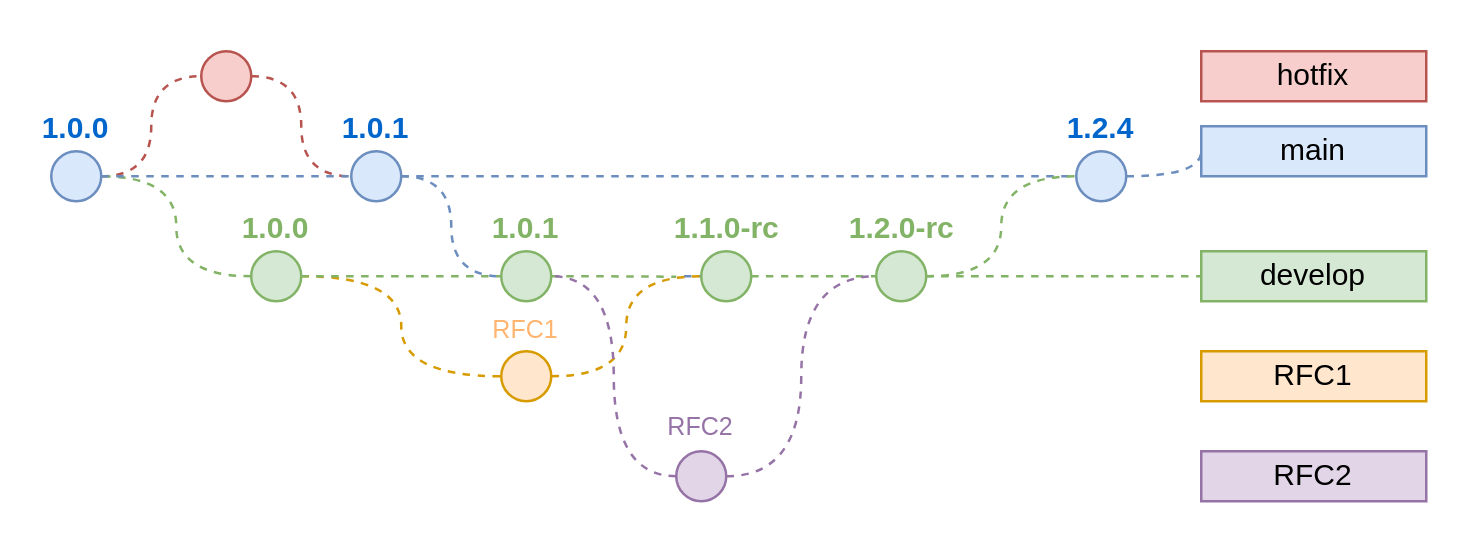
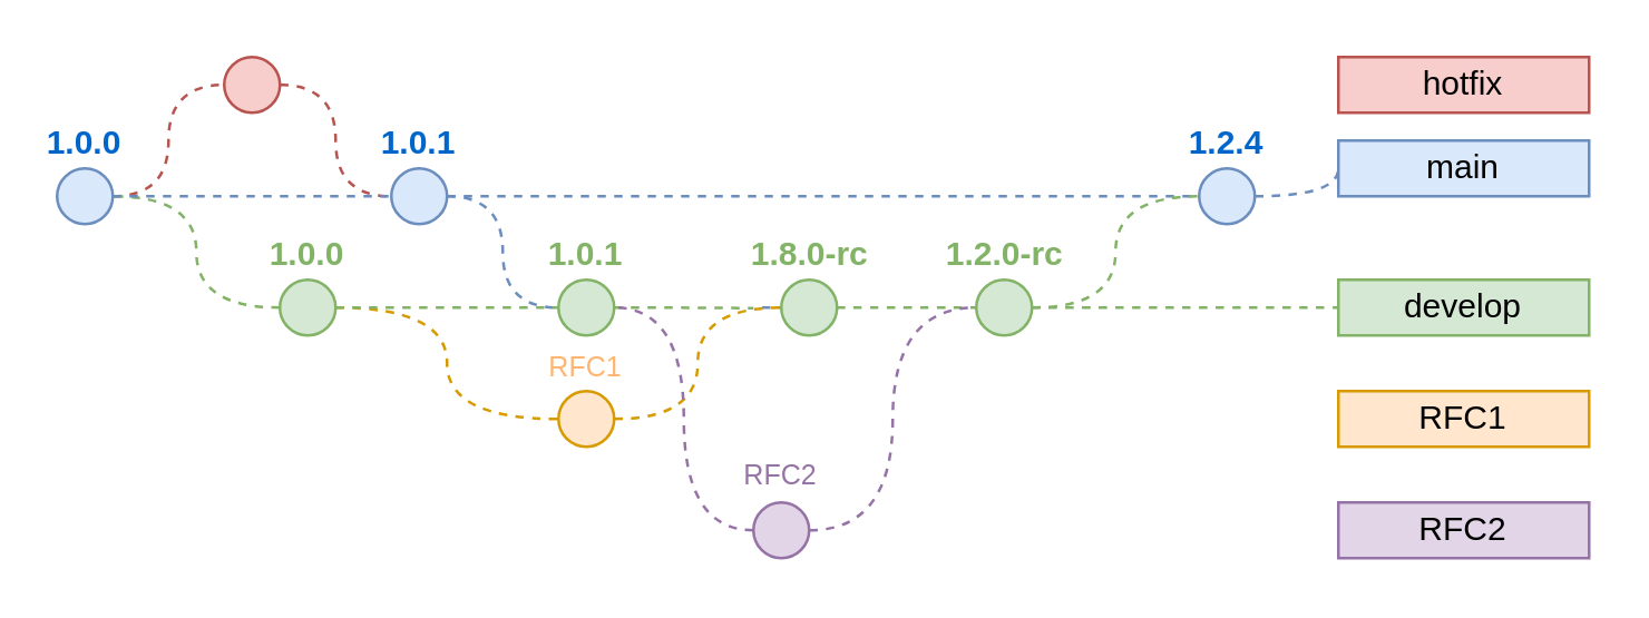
  <mxCell id="0" />
  <mxCell id="1" parent="0" />
  <mxCell id="2" style="edgeStyle=orthogonalEdgeStyle;curved=1;orthogonalLoop=1;jettySize=auto;html=1;exitX=1;exitY=0.5;exitDx=0;exitDy=0;entryX=0;entryY=0.5;entryDx=0;entryDy=0;dashed=1;endArrow=none;strokeColor=#B85450;fillColor=#dae8fc;" edge="1" parent="1" source="3" target="19"><mxGeometry relative="1" as="geometry" /></mxCell>
  <mxCell id="3" value="1.0.0" style="ellipse;whiteSpace=wrap;html=1;aspect=fixed;fillColor=#dae8fc;strokeColor=#6c8ebf;fontStyle=1;labelPosition=center;verticalLabelPosition=top;align=center;verticalAlign=bottom;fontColor=#0066CC;" vertex="1" parent="1"><mxGeometry x="20" y="60" width="20" height="20" as="geometry" /></mxCell>
  <mxCell id="4" value="main" style="text;html=1;strokeColor=#6c8ebf;fillColor=#dae8fc;align=center;verticalAlign=middle;whiteSpace=wrap;rounded=0;" vertex="1" parent="1"><mxGeometry x="480" y="50" width="90" height="20" as="geometry" /></mxCell>
  <mxCell id="5" value="hotfix" style="text;html=1;strokeColor=#b85450;fillColor=#f8cecc;align=center;verticalAlign=middle;whiteSpace=wrap;rounded=0;" vertex="1" parent="1"><mxGeometry x="480" y="20" width="90" height="20" as="geometry" /></mxCell>
  <mxCell id="6" value="develop" style="text;html=1;strokeColor=#82b366;fillColor=#d5e8d4;align=center;verticalAlign=middle;whiteSpace=wrap;rounded=0;" vertex="1" parent="1"><mxGeometry x="480" y="100" width="90" height="20" as="geometry" /></mxCell>
  <mxCell id="7" value="RFC1" style="text;html=1;strokeColor=#d79b00;fillColor=#ffe6cc;align=center;verticalAlign=middle;whiteSpace=wrap;rounded=0;fontSize=12;" vertex="1" parent="1"><mxGeometry x="480" y="140" width="90" height="20" as="geometry" /></mxCell>
  <mxCell id="8" value="RFC2" style="text;html=1;strokeColor=#9673a6;fillColor=#e1d5e7;align=center;verticalAlign=middle;whiteSpace=wrap;rounded=0;" vertex="1" parent="1"><mxGeometry x="480" y="180" width="90" height="20" as="geometry" /></mxCell>
  <mxCell id="9" style="edgeStyle=orthogonalEdgeStyle;orthogonalLoop=1;jettySize=auto;html=1;exitX=0;exitY=0.5;exitDx=0;exitDy=0;dashed=1;endArrow=none;strokeColor=#82B366;fillColor=#dae8fc;entryX=1;entryY=0.5;entryDx=0;entryDy=0;curved=1;" edge="1" parent="1" source="12" target="3"><mxGeometry relative="1" as="geometry"><mxPoint x="50" y="100" as="targetPoint" /></mxGeometry></mxCell>
  <mxCell id="10" style="edgeStyle=orthogonalEdgeStyle;orthogonalLoop=1;jettySize=auto;html=1;exitX=1;exitY=0.5;exitDx=0;exitDy=0;entryX=0;entryY=0.5;entryDx=0;entryDy=0;dashed=1;endArrow=none;strokeColor=#D79B00;fillColor=#dae8fc;curved=1;" edge="1" parent="1" source="12" target="17"><mxGeometry relative="1" as="geometry" /></mxCell>
  <mxCell id="11" style="edgeStyle=orthogonalEdgeStyle;curved=1;orthogonalLoop=1;jettySize=auto;html=1;exitX=1;exitY=0.5;exitDx=0;exitDy=0;dashed=1;endArrow=none;strokeColor=#82B366;fillColor=#dae8fc;startArrow=none;" edge="1" parent="1" source="33"><mxGeometry relative="1" as="geometry"><mxPoint x="270" y="110.207" as="targetPoint" /></mxGeometry></mxCell>
  <mxCell id="12" value="1.0.0" style="ellipse;whiteSpace=wrap;html=1;aspect=fixed;fontSize=12;fillColor=#d5e8d4;strokeColor=#82b366;labelPosition=center;verticalLabelPosition=top;align=center;verticalAlign=bottom;fontStyle=1;fontColor=#82B366;" vertex="1" parent="1"><mxGeometry x="100" y="100" width="20" height="20" as="geometry" /></mxCell>
  <mxCell id="13" style="edgeStyle=orthogonalEdgeStyle;curved=1;orthogonalLoop=1;jettySize=auto;html=1;exitX=1;exitY=0.5;exitDx=0;exitDy=0;entryX=0;entryY=0.5;entryDx=0;entryDy=0;dashed=1;fontSize=11;fontColor=rgba(0, 0, 0, 1);endArrow=none;strokeColor=#6c8ebf;fillColor=#dae8fc;" edge="1" parent="1" source="14" target="4"><mxGeometry relative="1" as="geometry" /></mxCell>
  <mxCell id="14" value="1.2.4" style="ellipse;whiteSpace=wrap;html=1;aspect=fixed;fillColor=#dae8fc;strokeColor=#6c8ebf;fontStyle=1;labelPosition=center;verticalLabelPosition=top;align=center;verticalAlign=bottom;fontColor=#0066CC;" vertex="1" parent="1"><mxGeometry x="430" y="60" width="20" height="20" as="geometry" /></mxCell>
  <mxCell id="15" value="" style="endArrow=none;dashed=1;html=1;fillColor=#dae8fc;strokeColor=#6c8ebf;startArrow=none;" edge="1" parent="1" source="21" target="14"><mxGeometry width="50" height="50" relative="1" as="geometry"><mxPoint x="60" y="100" as="sourcePoint" /><mxPoint x="360" y="100" as="targetPoint" /><Array as="points" /></mxGeometry></mxCell>
  <mxCell id="16" style="edgeStyle=orthogonalEdgeStyle;curved=1;orthogonalLoop=1;jettySize=auto;html=1;exitX=1;exitY=0.5;exitDx=0;exitDy=0;entryX=0;entryY=0.5;entryDx=0;entryDy=0;dashed=1;endArrow=none;strokeColor=#6c8ebf;fillColor=#dae8fc;startArrow=none;" edge="1" parent="1" source="24"><mxGeometry relative="1" as="geometry"><mxPoint x="270" y="110" as="targetPoint" /></mxGeometry></mxCell>
  <mxCell id="17" value="RFC1&lt;br&gt;" style="ellipse;whiteSpace=wrap;html=1;aspect=fixed;fontSize=10;labelPosition=center;verticalLabelPosition=top;align=center;verticalAlign=bottom;fillColor=#ffe6cc;strokeColor=#D79B00;fontColor=#FFB570;" vertex="1" parent="1"><mxGeometry x="200" y="140" width="20" height="20" as="geometry" /></mxCell>
  <mxCell id="18" style="edgeStyle=orthogonalEdgeStyle;curved=1;orthogonalLoop=1;jettySize=auto;html=1;exitX=1;exitY=0.5;exitDx=0;exitDy=0;entryX=0;entryY=0.5;entryDx=0;entryDy=0;dashed=1;endArrow=none;strokeColor=#B85450;fillColor=#dae8fc;" edge="1" parent="1" source="19" target="21"><mxGeometry relative="1" as="geometry" /></mxCell>
  <mxCell id="19" value="" style="ellipse;whiteSpace=wrap;html=1;aspect=fixed;fillColor=#f8cecc;strokeColor=#b85450;" vertex="1" parent="1"><mxGeometry x="80" y="20" width="20" height="20" as="geometry" /></mxCell>
  <mxCell id="20" style="edgeStyle=orthogonalEdgeStyle;curved=1;orthogonalLoop=1;jettySize=auto;html=1;exitX=1;exitY=0.5;exitDx=0;exitDy=0;entryX=0;entryY=0.5;entryDx=0;entryDy=0;dashed=1;fontSize=11;fontColor=rgba(0, 0, 0, 1);endArrow=none;strokeColor=#6c8ebf;fillColor=#dae8fc;" edge="1" parent="1" source="21" target="33"><mxGeometry relative="1" as="geometry" /></mxCell>
  <mxCell id="21" value="1.0.1" style="ellipse;whiteSpace=wrap;html=1;aspect=fixed;fillColor=#dae8fc;strokeColor=#6c8ebf;fontStyle=1;labelPosition=center;verticalLabelPosition=top;align=center;verticalAlign=bottom;fontColor=#0066CC;" vertex="1" parent="1"><mxGeometry x="140" y="60" width="20" height="20" as="geometry" /></mxCell>
  <mxCell id="22" value="" style="endArrow=none;dashed=1;html=1;fillColor=#dae8fc;strokeColor=#6c8ebf;" edge="1" parent="1" source="3" target="21"><mxGeometry width="50" height="50" relative="1" as="geometry"><mxPoint x="40" y="70" as="sourcePoint" /><mxPoint x="330" y="70" as="targetPoint" /><Array as="points" /></mxGeometry></mxCell>
  <mxCell id="23" style="edgeStyle=orthogonalEdgeStyle;curved=1;orthogonalLoop=1;jettySize=auto;html=1;exitX=1;exitY=0.5;exitDx=0;exitDy=0;entryX=0;entryY=0.5;entryDx=0;entryDy=0;dashed=1;fontSize=11;fontColor=rgba(0, 0, 0, 1);endArrow=none;strokeColor=#82B366;fillColor=#dae8fc;" edge="1" parent="1" source="24" target="32"><mxGeometry relative="1" as="geometry" /></mxCell>
- <mxCell id="24" value="1.1.0-rc" style="ellipse;html=1;aspect=fixed;fontSize=12;fillColor=#d5e8d4;strokeColor=#82b366;labelPosition=center;verticalLabelPosition=top;align=center;verticalAlign=bottom;fontStyle=1;fontColor=#82B366;" vertex="1" parent="1"><mxGeometry x="280" y="100" width="20" height="20" as="geometry" /></mxCell>
+ <mxCell id="24" value="1.8.0-rc" style="ellipse;html=1;aspect=fixed;fontSize=12;fillColor=#d5e8d4;strokeColor=#82b366;labelPosition=center;verticalLabelPosition=top;align=center;verticalAlign=bottom;fontStyle=1;fontColor=#82B366;" vertex="1" parent="1"><mxGeometry x="280" y="100" width="20" height="20" as="geometry" /></mxCell>
  <mxCell id="25" value="" style="edgeStyle=orthogonalEdgeStyle;curved=1;orthogonalLoop=1;jettySize=auto;html=1;exitX=1;exitY=0.5;exitDx=0;exitDy=0;entryX=0;entryY=0.5;entryDx=0;entryDy=0;dashed=1;endArrow=none;strokeColor=#D79B00;fillColor=#dae8fc;" edge="1" parent="1" source="17" target="24"><mxGeometry relative="1" as="geometry"><mxPoint x="210" y="150" as="sourcePoint" /><mxPoint x="270" y="110" as="targetPoint" /></mxGeometry></mxCell>
  <mxCell id="26" style="edgeStyle=orthogonalEdgeStyle;curved=1;orthogonalLoop=1;jettySize=auto;html=1;exitX=0;exitY=0.5;exitDx=0;exitDy=0;entryX=1;entryY=0.5;entryDx=0;entryDy=0;dashed=1;fontColor=#6C8EBF;endArrow=none;strokeColor=#9673A6;fillColor=#dae8fc;" edge="1" parent="1" source="28" target="33"><mxGeometry relative="1" as="geometry" /></mxCell>
  <mxCell id="27" style="edgeStyle=orthogonalEdgeStyle;curved=1;orthogonalLoop=1;jettySize=auto;html=1;exitX=1;exitY=0.5;exitDx=0;exitDy=0;entryX=0;entryY=0.5;entryDx=0;entryDy=0;dashed=1;fontColor=#6C8EBF;endArrow=none;strokeColor=#9673A6;fillColor=#dae8fc;" edge="1" parent="1" source="28" target="32"><mxGeometry relative="1" as="geometry" /></mxCell>
  <mxCell id="28" value="RFC2" style="ellipse;whiteSpace=wrap;html=1;aspect=fixed;fontSize=10;labelPosition=center;verticalLabelPosition=top;align=center;verticalAlign=middle;fillColor=#e1d5e7;strokeColor=#9673a6;fontColor=#9673A6;rounded=0;" vertex="1" parent="1"><mxGeometry x="270" y="180" width="20" height="20" as="geometry" /></mxCell>
  <mxCell id="29" value="" style="edgeStyle=orthogonalEdgeStyle;curved=1;orthogonalLoop=1;jettySize=auto;html=1;exitX=1;exitY=0.5;exitDx=0;exitDy=0;dashed=1;endArrow=none;strokeColor=#82B366;fillColor=#dae8fc;entryX=0;entryY=0.5;entryDx=0;entryDy=0;" edge="1" parent="1" source="12" target="33"><mxGeometry relative="1" as="geometry"><mxPoint x="170" y="110" as="targetPoint" /><mxPoint x="130" y="110" as="sourcePoint" /></mxGeometry></mxCell>
  <mxCell id="30" style="edgeStyle=orthogonalEdgeStyle;curved=1;orthogonalLoop=1;jettySize=auto;html=1;exitX=1;exitY=0.5;exitDx=0;exitDy=0;entryX=0;entryY=0.5;entryDx=0;entryDy=0;dashed=1;fontSize=11;fontColor=rgba(0, 0, 0, 1);endArrow=none;strokeColor=#82B366;fillColor=#dae8fc;" edge="1" parent="1" source="32" target="14"><mxGeometry relative="1" as="geometry" /></mxCell>
  <mxCell id="31" style="edgeStyle=orthogonalEdgeStyle;curved=1;orthogonalLoop=1;jettySize=auto;html=1;exitX=1;exitY=0.5;exitDx=0;exitDy=0;entryX=0;entryY=0.5;entryDx=0;entryDy=0;dashed=1;fontSize=10;fontColor=#9673A6;endArrow=none;strokeColor=#82B366;fillColor=#dae8fc;" edge="1" parent="1" source="32" target="6"><mxGeometry relative="1" as="geometry" /></mxCell>
  <mxCell id="32" value="1.2.0-rc" style="ellipse;html=1;aspect=fixed;fontSize=12;fillColor=#d5e8d4;strokeColor=#82b366;labelPosition=center;verticalLabelPosition=top;align=center;verticalAlign=bottom;fontStyle=1;fontColor=#82B366;" vertex="1" parent="1"><mxGeometry x="350" y="100" width="20" height="20" as="geometry" /></mxCell>
  <mxCell id="33" value="1.0.1" style="ellipse;whiteSpace=wrap;html=1;aspect=fixed;fontSize=12;fillColor=#d5e8d4;strokeColor=#82b366;labelPosition=center;verticalLabelPosition=top;align=center;verticalAlign=bottom;fontStyle=1;fontColor=#82B366;" vertex="1" parent="1"><mxGeometry x="200" y="100" width="20" height="20" as="geometry" /></mxCell>
